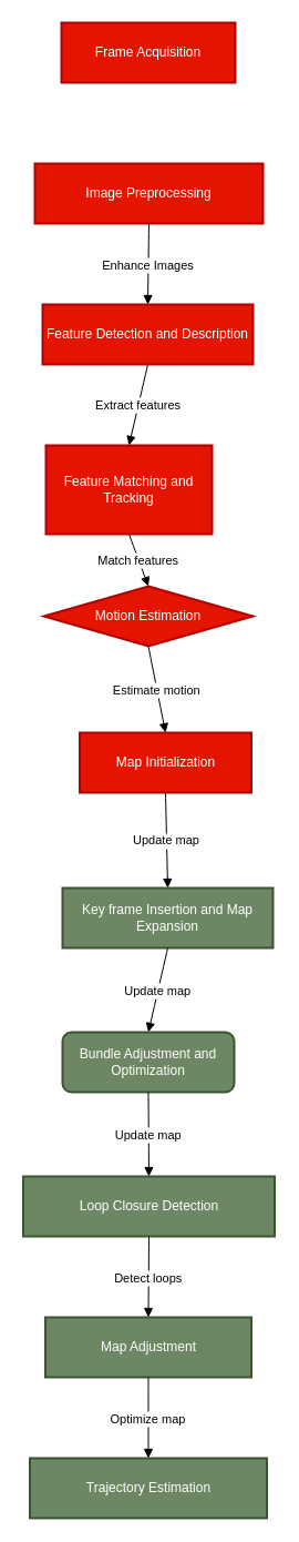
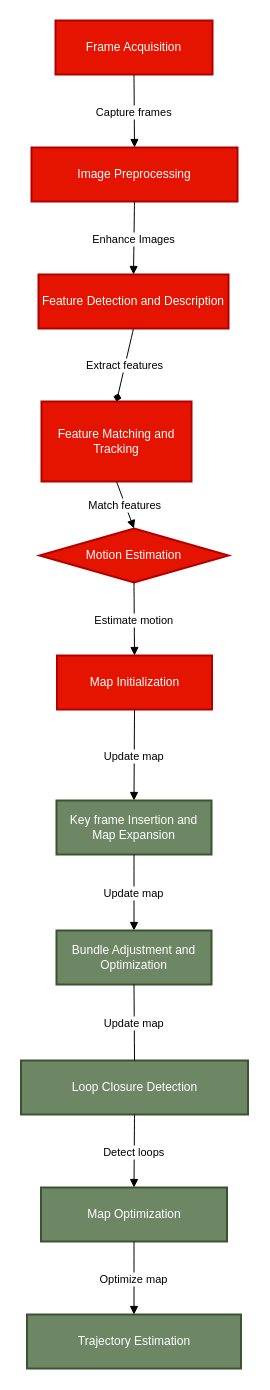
  <mxCell id="0" />
  <mxCell id="1" parent="0" />
  <mxCell id="2" value="Frame Acquisition" style="whiteSpace=wrap;strokeWidth=2;fillColor=#e51400;fontColor=#ffffff;strokeColor=#B20000;" parent="1" vertex="1"><mxGeometry x="55" y="20" width="157" height="54" as="geometry" /></mxCell>
  <mxCell id="3" value="Image Preprocessing" style="whiteSpace=wrap;strokeWidth=2;fillColor=#e51400;fontColor=#ffffff;strokeColor=#B20000;" parent="1" vertex="1"><mxGeometry x="31" y="147" width="206" height="54" as="geometry" /></mxCell>
  <mxCell id="4" value="Feature Detection and Description" style="whiteSpace=wrap;strokeWidth=2;fillColor=#e51400;fontColor=#ffffff;strokeColor=#B20000;" parent="1" vertex="1"><mxGeometry x="38" y="274" width="190" height="54" as="geometry" /></mxCell>
  <mxCell id="5" value="Feature Matching and Tracking" style="whiteSpace=wrap;strokeWidth=2;fillColor=#e51400;fontColor=#ffffff;strokeColor=#B20000;" parent="1" vertex="1"><mxGeometry x="41" y="401" width="150" height="80" as="geometry" /></mxCell>
  <mxCell id="6" value="Motion Estimation" style="rhombus;whiteSpace=wrap;strokeWidth=2;fillColor=#e51400;fontColor=#ffffff;strokeColor=#B20000;" parent="1" vertex="1"><mxGeometry x="39" y="528" width="189" height="54" as="geometry" /></mxCell>
- <mxCell id="7" value="Map Initialization" style="whiteSpace=wrap;strokeWidth=2;fontStyle=0;fillColor=#e51400;fontColor=#ffffff;strokeColor=#B20000;" parent="1" vertex="1"><mxGeometry x="71.5" y="660" width="155" height="54" as="geometry" /></mxCell>
+ <mxCell id="7" value="Map Initialization" style="whiteSpace=wrap;strokeWidth=2;fontStyle=0;fillColor=#e51400;fontColor=#ffffff;strokeColor=#B20000;" parent="1" vertex="1"><mxGeometry x="56.5" y="655" width="155" height="54" as="geometry" /></mxCell>
+ <mxCell id="8" value="Capture frames" style="curved=1;startArrow=none;endArrow=block;exitX=0.5;exitY=1;entryX=0.5;entryY=0;" parent="1" source="2" target="3" edge="1"><mxGeometry relative="1" as="geometry"><Array as="points" /></mxGeometry></mxCell>
  <mxCell id="9" value="Enhance Images" style="curved=1;startArrow=none;endArrow=block;exitX=0.5;exitY=1;entryX=0.5;entryY=0;" parent="1" source="3" target="4" edge="1"><mxGeometry relative="1" as="geometry"><Array as="points" /></mxGeometry></mxCell>
- <mxCell id="10" value="Extract features" style="curved=1;startArrow=none;endArrow=block;exitX=0.5;exitY=1;entryX=0.5;entryY=0;" parent="1" source="4" target="5" edge="1"><mxGeometry relative="1" as="geometry"><Array as="points" /></mxGeometry></mxCell>
+ <mxCell id="10" value="Extract features" style="curved=1;startArrow=none;endArrow=diamond;exitX=0.5;exitY=1;entryX=0.5;entryY=0;" parent="1" source="4" target="5" edge="1"><mxGeometry relative="1" as="geometry"><Array as="points" /></mxGeometry></mxCell>
  <mxCell id="11" value="Match features" style="curved=1;startArrow=none;endArrow=block;exitX=0.5;exitY=1;entryX=0.5;entryY=0;" parent="1" source="5" target="6" edge="1"><mxGeometry relative="1" as="geometry"><Array as="points" /></mxGeometry></mxCell>
  <mxCell id="12" value="Estimate motion" style="curved=1;startArrow=none;endArrow=block;exitX=0.5;exitY=1;entryX=0.5;entryY=0;" parent="1" source="6" target="7" edge="1"><mxGeometry relative="1" as="geometry"><Array as="points" /></mxGeometry></mxCell>
  <mxCell id="13" value="Update map" style="curved=1;startArrow=none;endArrow=block;exitX=0.5;exitY=1;entryX=0.5;entryY=0;entryDx=0;entryDy=0;" parent="1" source="7" target="19" edge="1"><mxGeometry relative="1" as="geometry"><Array as="points" /><mxPoint x="133" y="800" as="targetPoint" /></mxGeometry></mxCell>
  <mxCell id="14" value="Loop Closure Detection" style="whiteSpace=wrap;strokeWidth=2;fillColor=#6d8764;fontColor=#ffffff;strokeColor=#3A5431;" vertex="1" parent="1"><mxGeometry x="20.5" y="1060" width="227" height="54" as="geometry" /></mxCell>
- <mxCell id="15" value="Map Adjustment" style="whiteSpace=wrap;strokeWidth=2;fillColor=#6d8764;fontColor=#ffffff;strokeColor=#3A5431;" vertex="1" parent="1"><mxGeometry x="40.5" y="1187" width="186" height="54" as="geometry" /></mxCell>
+ <mxCell id="15" value="Map Optimization" style="whiteSpace=wrap;strokeWidth=2;fillColor=#6d8764;fontColor=#ffffff;strokeColor=#3A5431;" vertex="1" parent="1"><mxGeometry x="40.5" y="1187" width="186" height="54" as="geometry" /></mxCell>
  <mxCell id="16" value="Trajectory Estimation" style="whiteSpace=wrap;strokeWidth=2;fillColor=#6d8764;fontColor=#ffffff;strokeColor=#3A5431;" vertex="1" parent="1"><mxGeometry x="26.5" y="1314" width="214" height="54" as="geometry" /></mxCell>
  <mxCell id="17" value="Detect loops" style="curved=1;startArrow=none;endArrow=block;exitX=0.5;exitY=1;entryX=0.5;entryY=0;" edge="1" parent="1" source="14" target="15"><mxGeometry relative="1" as="geometry"><Array as="points" /></mxGeometry></mxCell>
  <mxCell id="18" value="Optimize map" style="curved=1;startArrow=none;endArrow=block;exitX=0.5;exitY=1;entryX=0.5;entryY=0;" edge="1" parent="1" source="15" target="16"><mxGeometry relative="1" as="geometry"><Array as="points" /></mxGeometry></mxCell>
- <mxCell id="19" value="Key frame Insertion and Map Expansion" style="whiteSpace=wrap;strokeWidth=2;fillColor=#6d8764;fontColor=#ffffff;strokeColor=#3A5431;" vertex="1" parent="1"><mxGeometry x="56" y="800" width="190" height="54" as="geometry" /></mxCell>
+ <mxCell id="19" value="Key frame Insertion and Map Expansion" style="whiteSpace=wrap;strokeWidth=2;fillColor=#6d8764;fontColor=#ffffff;strokeColor=#3A5431;" vertex="1" parent="1"><mxGeometry x="56" y="800" width="155" height="54" as="geometry" /></mxCell>
  <mxCell id="20" value="Update map" style="curved=1;startArrow=none;endArrow=block;exitX=0.5;exitY=1;entryX=0.5;entryY=0;entryDx=0;entryDy=0;" edge="1" parent="1" source="19" target="21"><mxGeometry relative="1" as="geometry"><Array as="points" /><mxPoint x="132.5" y="927" as="targetPoint" /></mxGeometry></mxCell>
- <mxCell id="21" value="Bundle Adjustment and Optimization" style="whiteSpace=wrap;strokeWidth=2;fillColor=#6d8764;fontColor=#ffffff;strokeColor=#3A5431;rounded=1;" vertex="1" parent="1"><mxGeometry x="56" y="930" width="155" height="54" as="geometry" /></mxCell>
- <mxCell id="22" value="Update map" style="curved=1;startArrow=none;endArrow=block;exitX=0.5;exitY=1;entryX=0.5;entryY=0;entryDx=0;entryDy=0;" edge="1" parent="1" source="21" target="14"><mxGeometry relative="1" as="geometry"><Array as="points" /><mxPoint x="132.5" y="1057" as="targetPoint" /></mxGeometry></mxCell>
+ <mxCell id="21" value="Bundle Adjustment and Optimization" style="whiteSpace=wrap;strokeWidth=2;fillColor=#6d8764;fontColor=#ffffff;strokeColor=#3A5431;" vertex="1" parent="1"><mxGeometry x="56" y="930" width="155" height="54" as="geometry" /></mxCell>
+ <mxCell id="22" value="Update map" style="curved=1;startArrow=none;endArrow=none;exitX=0.5;exitY=1;entryX=0.5;entryY=0;entryDx=0;entryDy=0;" edge="1" parent="1" source="21" target="14"><mxGeometry relative="1" as="geometry"><Array as="points" /><mxPoint x="132.5" y="1057" as="targetPoint" /></mxGeometry></mxCell>
